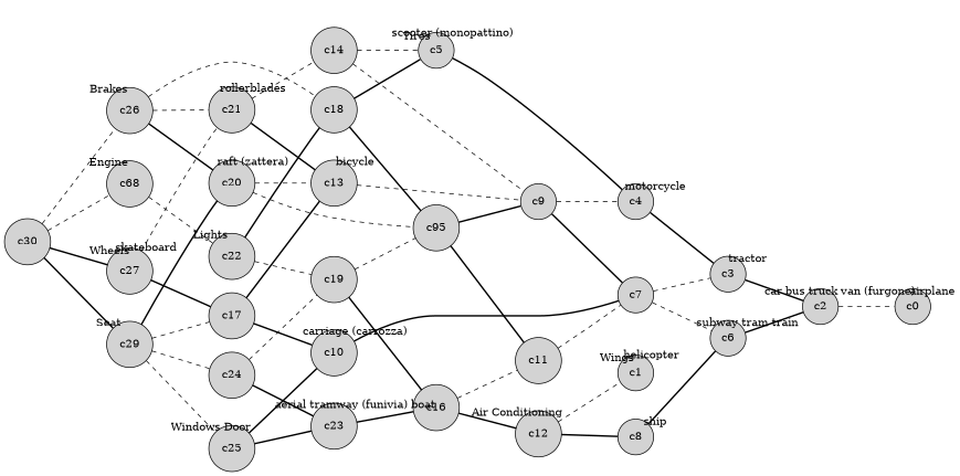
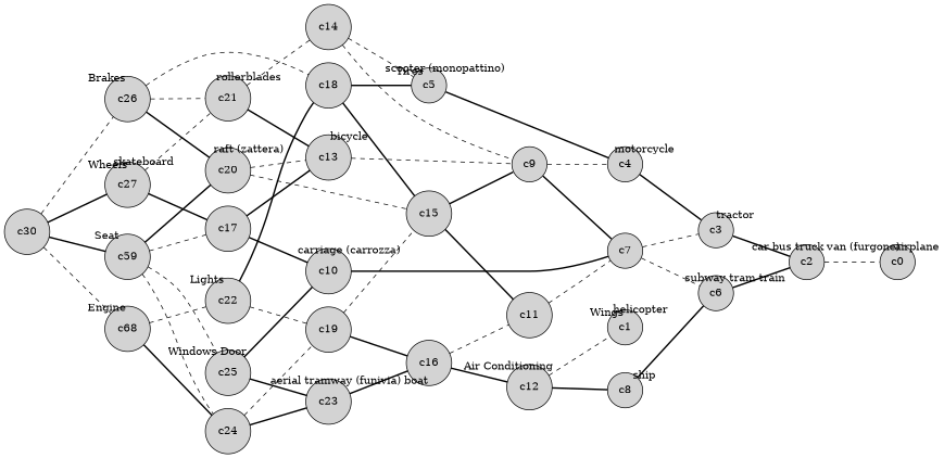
  digraph {
    rankdir=LR
    node [shape=circle style=filled]
    edge [dir=none labeldistance=1.5 minlen=2 style=bold]
    c0 [width=.25]
    c1 [width=.25]
    c2 [width=.25]
    c3 [width=.25]
    c4 [width=.25]
    c5 [width=.25]
    c6 [width=.25]
    c7 [width=.25]
    c8 [width=.25]
    c9 [width=.25]
    c10 [width=.25]
    c11 [width=.25]
    c12 [width=.25]
    c13 [width=.25]
    c14 [width=.25]
-   c15 [width=.25 label=c95]
+   c15 [width=.25]
    c16 [width=.25]
    c17 [width=.25]
    c18 [width=.25]
    c19 [width=.25]
    c20 [width=.25]
    c21 [width=.25]
    c22 [width=.25]
    c23 [width=.25]
    c24 [width=.25]
    c25 [width=.25]
    c26 [width=.25]
    c27 [width=.25]
    n29 [label=c68 width=.25]
-   c29 [width=.25]
+   c29 [width=.25 label=c59]
    c30 [width=.25]
    c0 -> c0 [color=transparent headlabel=airplane labelangle=270 style=""]
    c1 -> c1 [color=transparent headlabel=helicopter labelangle=270 style=""]
    c1 -> c1 [color=transparent labelangle=90 taillabel=Wings style=""]
    c2 -> c0 [style=dashed]
    c2 -> c2 [color=transparent headlabel="car bus truck van (furgone)" labelangle=270 style=""]
    c3 -> c2
    c3 -> c3 [color=transparent headlabel=tractor labelangle=270 style=""]
    c4 -> c3
    c4 -> c4 [color=transparent headlabel=motorcycle labelangle=270 style=""]
    c5 -> c4
    c5 -> c5 [color=transparent headlabel="scooter (monopattino)" labelangle=270 style=""]
    c5 -> c5 [color=transparent labelangle=90 taillabel=Tires style=""]
    c6 -> c2
    c6 -> c6 [color=transparent headlabel="subway tram train" labelangle=270 style=""]
    c7 -> c3 [style=dashed]
    c7 -> c6 [style=dashed]
    c8 -> c6
    c8 -> c8 [color=transparent headlabel=ship labelangle=270 style=""]
    c9 -> c4 [style=dashed]
    c9 -> c7
    c10 -> c7
    c10 -> c10 [color=transparent headlabel="carriage (carrozza)" labelangle=270 style=""]
    c11 -> c7 [style=dashed]
    c12 -> c1 [style=dashed]
    c12 -> c8
    c12 -> c12 [color=transparent labelangle=90 taillabel="Air Conditioning" style=""]
    c13 -> c9 [style=dashed]
    c13 -> c13 [color=transparent headlabel=bicycle labelangle=270 style=""]
    c14 -> c5 [style=dashed]
    c14 -> c9 [style=dashed]
    c15 -> c9
    c15 -> c11
    c16 -> c11 [style=dashed]
    c16 -> c12
    c17 -> c10
    c17 -> c13
    c18 -> c5
    c18 -> c15
    c19 -> c15 [style=dashed]
    c19 -> c16
    c20 -> c13 [style=dashed]
    c20 -> c15 [style=dashed]
    c20 -> c20 [color=transparent headlabel="raft (zattera)" labelangle=270 style=""]
    c21 -> c13
    c21 -> c14 [style=dashed]
    c21 -> c21 [color=transparent headlabel=rollerblades labelangle=270 style=""]
    c22 -> c18
    c22 -> c19 [style=dashed]
    c22 -> c22 [color=transparent labelangle=90 taillabel=Lights style=""]
    c23 -> c16
    c23 -> c23 [color=transparent headlabel="aerial tramway (funivia) boat" labelangle=270 style=""]
    c24 -> c19 [style=dashed]
    c24 -> c23
    c25 -> c10
    c25 -> c23
    c25 -> c25 [color=transparent labelangle=90 taillabel="Windows Door" style=""]
    c26 -> c18 [style=dashed]
    c26 -> c20
    c26 -> c21 [style=dashed]
    c26 -> c26 [color=transparent labelangle=90 taillabel=Brakes style=""]
    c27 -> c17
    c27 -> c21 [style=dashed]
    c27 -> c27 [color=transparent headlabel=skateboard labelangle=270 style=""]
    c27 -> c27 [color=transparent labelangle=90 taillabel=Wheels style=""]
    n29 -> c22 [style=dashed]
+   n29 -> c24
    n29 -> n29 [color=transparent labelangle=90 taillabel=Engine style=""]
    c29 -> c17 [style=dashed]
    c29 -> c20
    c29 -> c24 [style=dashed]
    c29 -> c25 [style=dashed]
    c29 -> c29 [color=transparent labelangle=90 taillabel=Seat style=""]
    c30 -> c26 [style=dashed]
    c30 -> c27
    c30 -> n29 [style=dashed]
    c30 -> c29
  }
